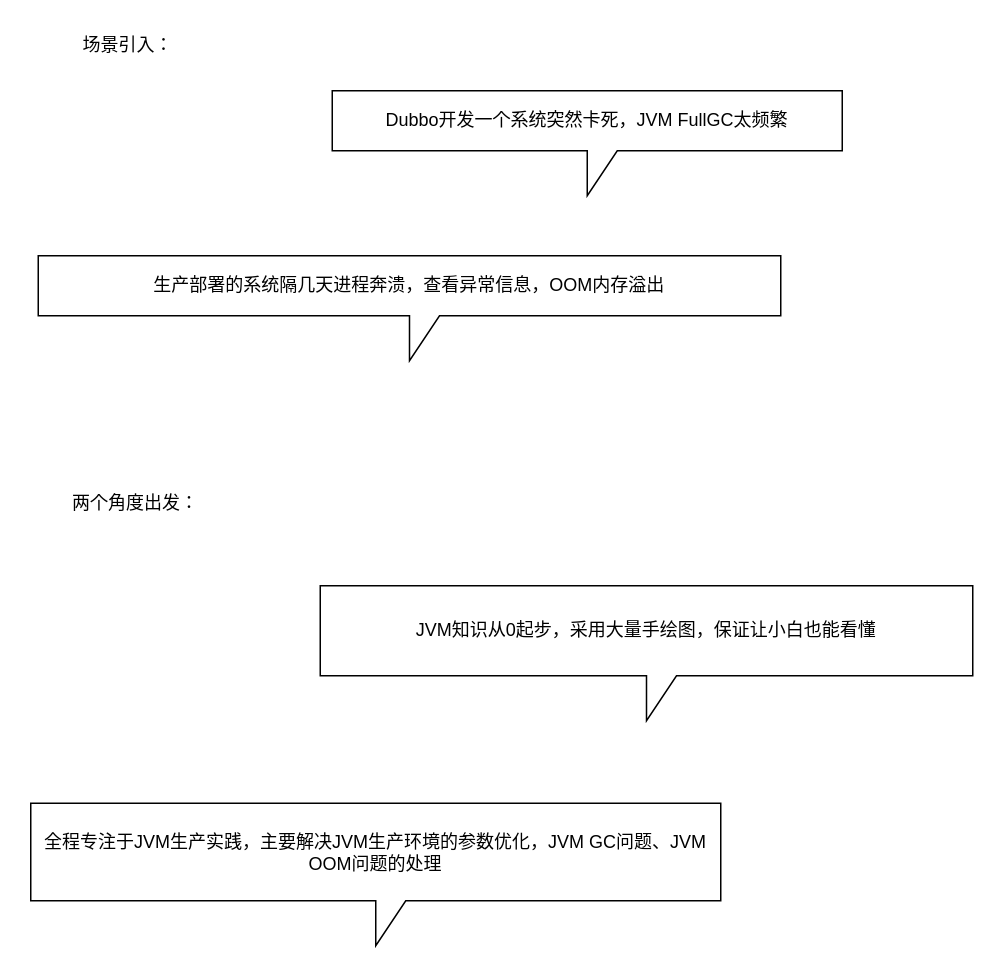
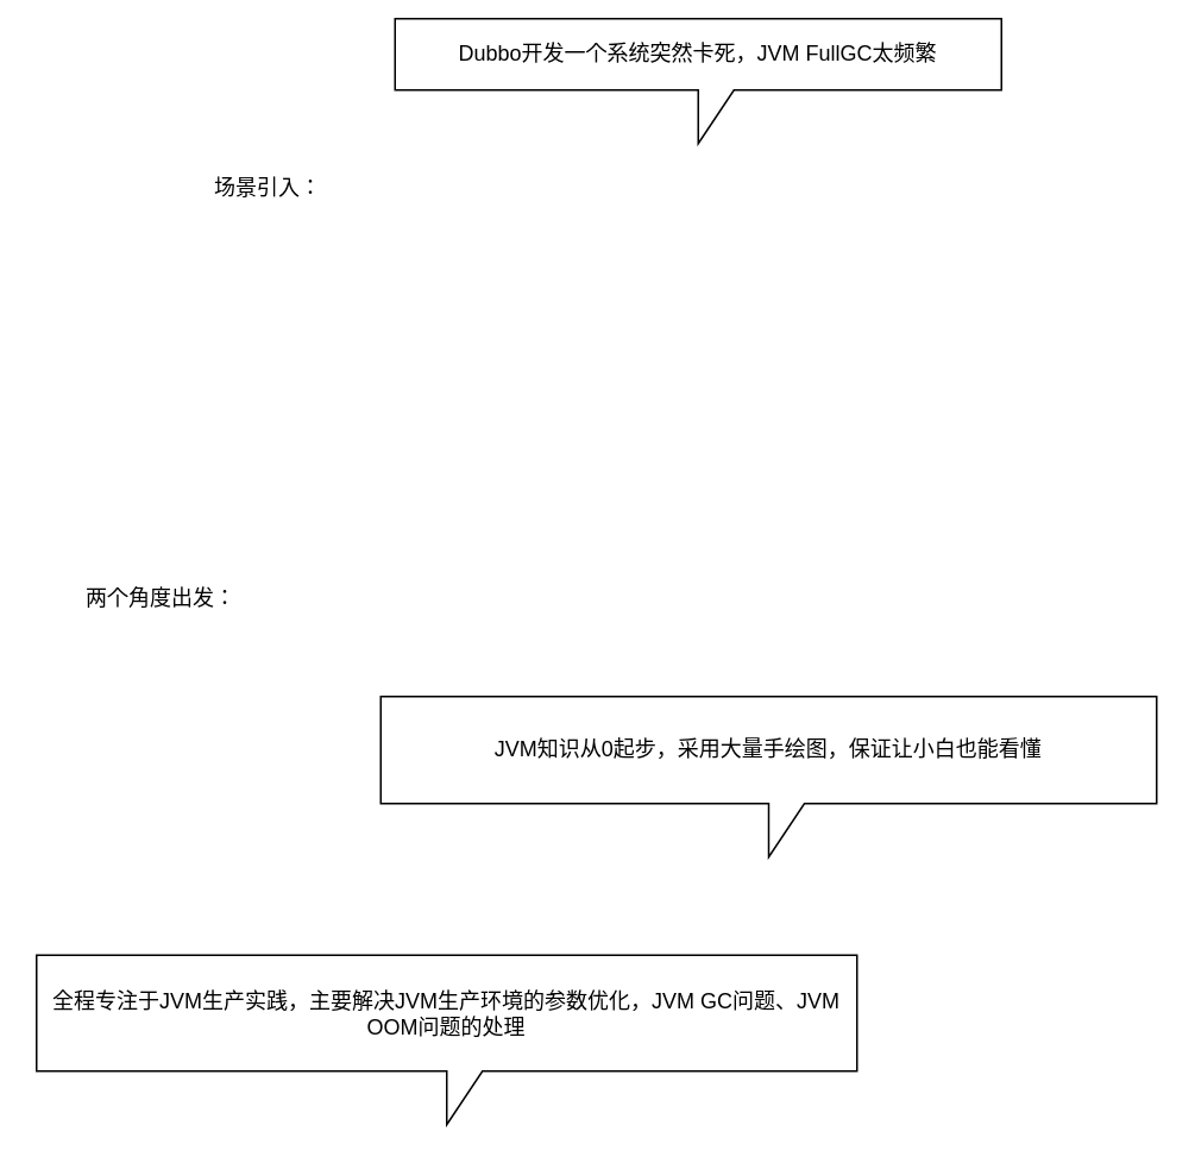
  <mxCell id="0" />
  <mxCell id="1" parent="0" />
- <mxCell id="2" value="Dubbo开发一个系统突然卡死，JVM FullGC太频繁" style="shape=callout;whiteSpace=wrap;html=1;perimeter=calloutPerimeter;" vertex="1" parent="1"><mxGeometry x="221" y="60" width="340" height="70" as="geometry" /></mxCell>
- <mxCell id="3" value="场景引入：" style="text;html=1;strokeColor=none;fillColor=none;align=center;verticalAlign=middle;whiteSpace=wrap;rounded=0;" vertex="1" parent="1"><mxGeometry x="30" y="20" width="110" height="20" as="geometry" /></mxCell>
- <mxCell id="4" value="生产部署的系统隔几天进程奔溃，查看异常信息，OOM内存溢出" style="shape=callout;whiteSpace=wrap;html=1;perimeter=calloutPerimeter;" vertex="1" parent="1"><mxGeometry x="25" y="170" width="495" height="70" as="geometry" /></mxCell>
+ <mxCell id="2" value="Dubbo开发一个系统突然卡死，JVM FullGC太频繁" style="shape=callout;whiteSpace=wrap;html=1;perimeter=calloutPerimeter;" vertex="1" parent="1"><mxGeometry x="221" y="10" width="340" height="70" as="geometry" /></mxCell>
+ <mxCell id="3" value="场景引入：" style="text;html=1;strokeColor=none;fillColor=none;align=center;verticalAlign=middle;whiteSpace=wrap;rounded=0;" vertex="1" parent="1"><mxGeometry x="95" y="95" width="110" height="20" as="geometry" /></mxCell>
  <mxCell id="5" value="两个角度出发：" style="text;html=1;strokeColor=none;fillColor=none;align=center;verticalAlign=middle;whiteSpace=wrap;rounded=0;" vertex="1" parent="1"><mxGeometry x="40" y="330" width="100" height="10" as="geometry" /></mxCell>
  <mxCell id="6" value="JVM知识从0起步，采用大量手绘图，保证让小白也能看懂" style="shape=callout;whiteSpace=wrap;html=1;perimeter=calloutPerimeter;" vertex="1" parent="1"><mxGeometry x="213" y="390" width="435" height="90" as="geometry" /></mxCell>
  <mxCell id="7" value="全程专注于JVM生产实践，主要解决JVM生产环境的参数优化，JVM GC问题、JVM OOM问题的处理" style="shape=callout;whiteSpace=wrap;html=1;perimeter=calloutPerimeter;" vertex="1" parent="1"><mxGeometry x="20" y="535" width="460" height="95" as="geometry" /></mxCell>
